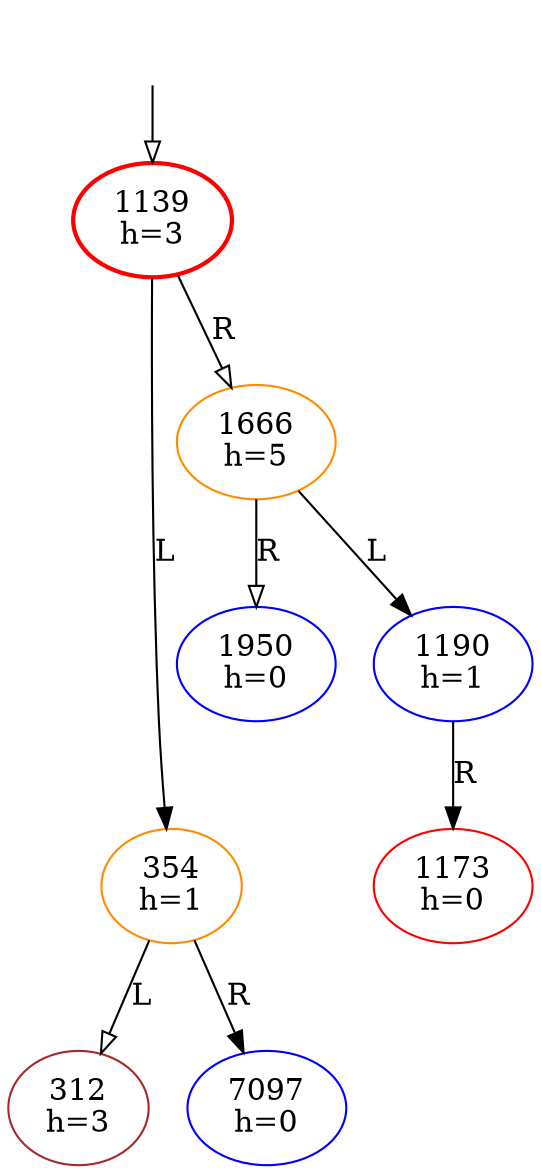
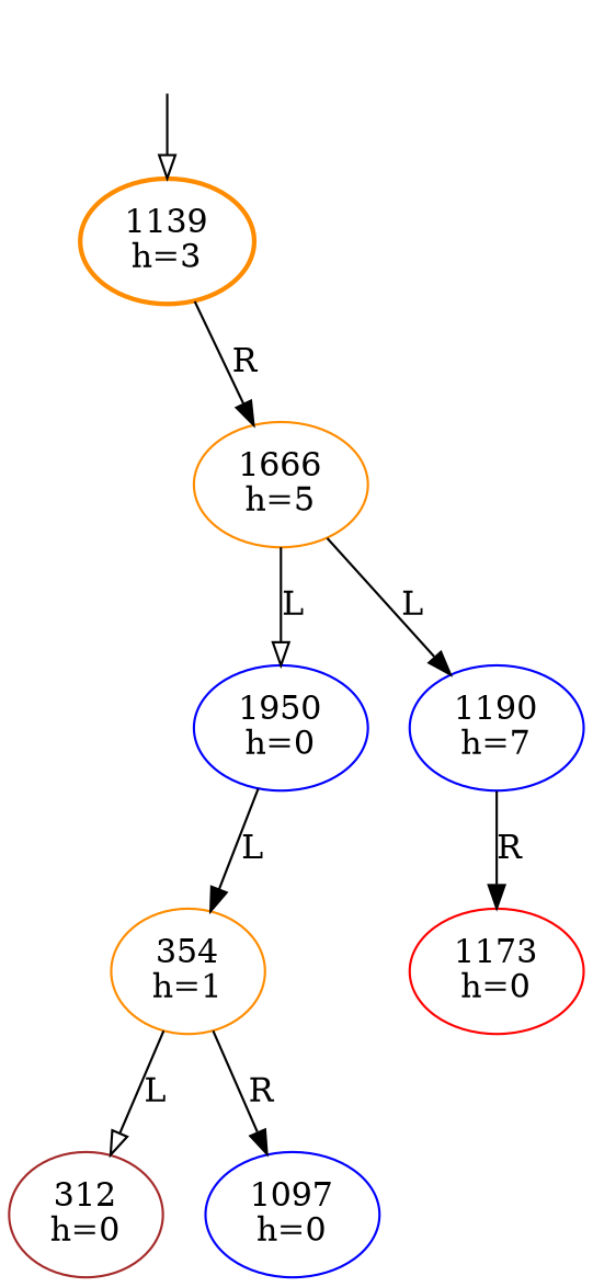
  digraph {
    node [color=blue]
    edge [arrowhead=onormal]
    Dummy [style=invis color=""]
-   n2 [color=red label="1139\nh=3" penwidth=2]
+   n2 [color=darkorange label="1139\nh=3" penwidth=2]
    n3 [color=darkorange label="354\nh=1"]
    n4 [color=darkorange label="1666\nh=5"]
-   n5 [color=brown label="312\nh=3"]
-   n6 [label="7097\nh=0"]
-   n7 [label="1190\nh=1"]
+   n5 [color=brown label="312\nh=0"]
+   n6 [label="1097\nh=0"]
+   n7 [label="1190\nh=7"]
    n8 [label="1950\nh=0"]
    n9 [color=red label="1173\nh=0"]
    Dummy -> n2
-   n2 -> n3 [arrowhead=normal label=L]
-   n2 -> n4 [label=R]
+   n8 -> n3 [arrowhead=normal label=L]
+   n2 -> n4 [arrowhead=normal label=R]
    n3 -> n5 [label=L]
    n3 -> n6 [arrowhead=normal label=R]
    n4 -> n7 [arrowhead=normal label=L]
-   n4 -> n8 [label=R]
+   n4 -> n8 [label=L]
    n7 -> n9 [arrowhead=normal label=R]
  }
